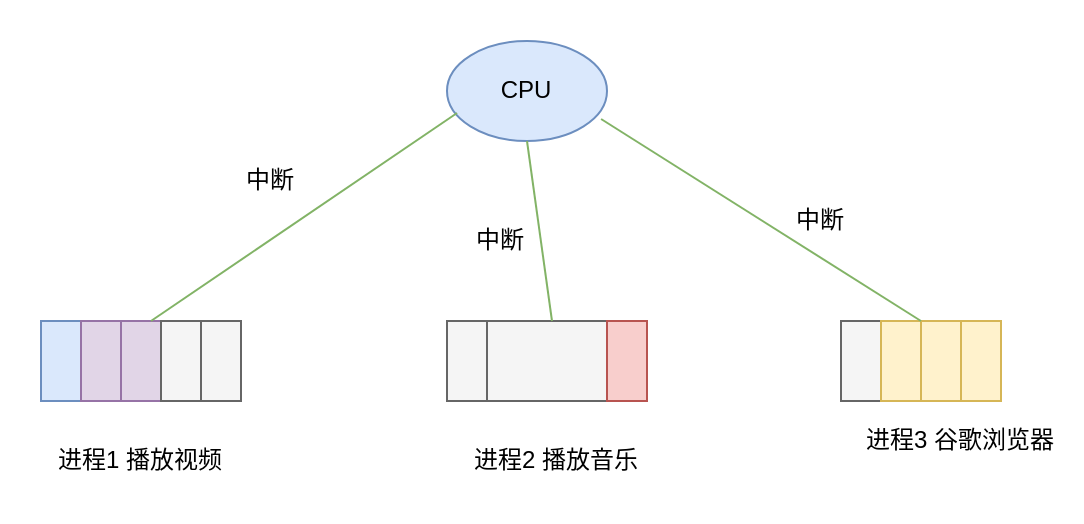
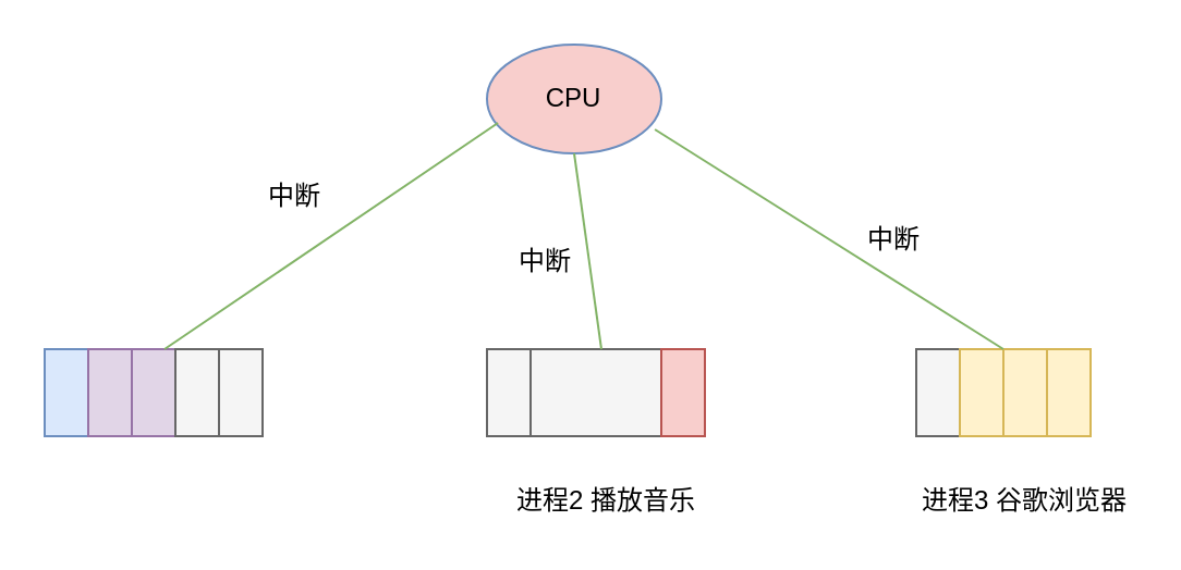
  <mxCell id="0" />
  <mxCell id="1" parent="0" />
- <mxCell id="2" value="CPU" style="ellipse;whiteSpace=wrap;html=1;fillColor=#dae8fc;strokeColor=#6c8ebf;" vertex="1" parent="1"><mxGeometry x="223" y="20" width="80" height="50" as="geometry" /></mxCell>
+ <mxCell id="2" value="CPU" style="ellipse;whiteSpace=wrap;html=1;fillColor=#f8cecc;strokeColor=#6c8ebf;" vertex="1" parent="1"><mxGeometry x="223" y="20" width="80" height="50" as="geometry" /></mxCell>
  <mxCell id="3" value="" style="rounded=0;whiteSpace=wrap;html=1;fillColor=#dae8fc;strokeColor=#6c8ebf;" vertex="1" parent="1"><mxGeometry x="20" y="160" width="20" height="40" as="geometry" /></mxCell>
  <mxCell id="4" value="" style="rounded=0;whiteSpace=wrap;html=1;fillColor=#e1d5e7;strokeColor=#9673a6;" vertex="1" parent="1"><mxGeometry x="40" y="160" width="20" height="40" as="geometry" /></mxCell>
  <mxCell id="5" value="" style="rounded=0;whiteSpace=wrap;html=1;fillColor=#e1d5e7;strokeColor=#9673a6;" vertex="1" parent="1"><mxGeometry x="60" y="160" width="20" height="40" as="geometry" /></mxCell>
  <mxCell id="6" value="" style="rounded=0;whiteSpace=wrap;html=1;fillColor=#f5f5f5;strokeColor=#666666;fontColor=#333333;" vertex="1" parent="1"><mxGeometry x="80" y="160" width="20" height="40" as="geometry" /></mxCell>
  <mxCell id="7" value="" style="rounded=0;whiteSpace=wrap;html=1;fillColor=#f5f5f5;strokeColor=#666666;fontColor=#333333;" vertex="1" parent="1"><mxGeometry x="100" y="160" width="20" height="40" as="geometry" /></mxCell>
  <mxCell id="8" value="" style="rounded=0;whiteSpace=wrap;html=1;fillColor=#f5f5f5;strokeColor=#666666;fontColor=#333333;" vertex="1" parent="1"><mxGeometry x="223" y="160" width="20" height="40" as="geometry" /></mxCell>
  <mxCell id="9" value="" style="rounded=0;whiteSpace=wrap;html=1;fillColor=#f5f5f5;strokeColor=#666666;fontColor=#333333;" vertex="1" parent="1"><mxGeometry x="243" y="160" width="65" height="40" as="geometry" /></mxCell>
  <mxCell id="10" value="" style="rounded=0;whiteSpace=wrap;html=1;fillColor=#f8cecc;strokeColor=#b85450;" vertex="1" parent="1"><mxGeometry x="303" y="160" width="20" height="40" as="geometry" /></mxCell>
  <mxCell id="11" value="" style="rounded=0;whiteSpace=wrap;html=1;fillColor=#f5f5f5;strokeColor=#666666;fontColor=#333333;" vertex="1" parent="1"><mxGeometry x="420" y="160" width="20" height="40" as="geometry" /></mxCell>
  <mxCell id="12" value="" style="rounded=0;whiteSpace=wrap;html=1;fillColor=#fff2cc;strokeColor=#d6b656;" vertex="1" parent="1"><mxGeometry x="440" y="160" width="20" height="40" as="geometry" /></mxCell>
  <mxCell id="13" value="" style="rounded=0;whiteSpace=wrap;html=1;fillColor=#fff2cc;strokeColor=#d6b656;" vertex="1" parent="1"><mxGeometry x="460" y="160" width="20" height="40" as="geometry" /></mxCell>
  <mxCell id="14" value="" style="rounded=0;whiteSpace=wrap;html=1;fillColor=#fff2cc;strokeColor=#d6b656;" vertex="1" parent="1"><mxGeometry x="480" y="160" width="20" height="40" as="geometry" /></mxCell>
  <mxCell id="15" value="" style="endArrow=none;html=1;entryX=0.063;entryY=0.72;entryDx=0;entryDy=0;entryPerimeter=0;exitX=0.75;exitY=0;exitDx=0;exitDy=0;fillColor=#d5e8d4;strokeColor=#82b366;" edge="1" parent="1" source="5" target="2"><mxGeometry width="50" height="50" relative="1" as="geometry"><mxPoint x="120" y="90" as="sourcePoint" /><mxPoint x="170" y="40" as="targetPoint" /></mxGeometry></mxCell>
  <mxCell id="16" value="" style="endArrow=none;html=1;entryX=0.5;entryY=1;entryDx=0;entryDy=0;exitX=0.5;exitY=0;exitDx=0;exitDy=0;fillColor=#d5e8d4;strokeColor=#82b366;" edge="1" parent="1" source="9" target="2"><mxGeometry width="50" height="50" relative="1" as="geometry"><mxPoint x="340" y="120" as="sourcePoint" /><mxPoint x="390" y="70" as="targetPoint" /></mxGeometry></mxCell>
  <mxCell id="17" value="" style="endArrow=none;html=1;entryX=0.963;entryY=0.78;entryDx=0;entryDy=0;entryPerimeter=0;exitX=0;exitY=0;exitDx=0;exitDy=0;fillColor=#d5e8d4;strokeColor=#82b366;" edge="1" parent="1" source="13" target="2"><mxGeometry width="50" height="50" relative="1" as="geometry"><mxPoint x="460" y="140" as="sourcePoint" /><mxPoint x="510" y="90" as="targetPoint" /></mxGeometry></mxCell>
- <mxCell id="18" value="进程1 播放视频" style="text;html=1;strokeColor=none;fillColor=none;align=center;verticalAlign=middle;whiteSpace=wrap;rounded=0;" vertex="1" parent="1"><mxGeometry x="25" y="220" width="90" height="20" as="geometry" /></mxCell>
  <mxCell id="19" value="进程2 播放音乐" style="text;html=1;strokeColor=none;fillColor=none;align=center;verticalAlign=middle;whiteSpace=wrap;rounded=0;" vertex="1" parent="1"><mxGeometry x="233" y="220" width="90" height="20" as="geometry" /></mxCell>
- <mxCell id="20" value="进程3 谷歌浏览器" style="text;html=1;strokeColor=none;fillColor=none;align=center;verticalAlign=middle;whiteSpace=wrap;rounded=0;" vertex="1" parent="1"><mxGeometry x="430" y="210" width="100" height="20" as="geometry" /></mxCell>
+ <mxCell id="20" value="进程3 谷歌浏览器" style="text;html=1;strokeColor=none;fillColor=none;align=center;verticalAlign=middle;whiteSpace=wrap;rounded=0;" vertex="1" parent="1"><mxGeometry x="420" y="220" width="100" height="20" as="geometry" /></mxCell>
  <mxCell id="21" value="中断" style="text;html=1;strokeColor=none;fillColor=none;align=center;verticalAlign=middle;whiteSpace=wrap;rounded=0;" vertex="1" parent="1"><mxGeometry x="115" y="80" width="40" height="20" as="geometry" /></mxCell>
  <mxCell id="22" value="中断" style="text;html=1;strokeColor=none;fillColor=none;align=center;verticalAlign=middle;whiteSpace=wrap;rounded=0;" vertex="1" parent="1"><mxGeometry x="230" y="110" width="40" height="20" as="geometry" /></mxCell>
  <mxCell id="23" value="中断" style="text;html=1;strokeColor=none;fillColor=none;align=center;verticalAlign=middle;whiteSpace=wrap;rounded=0;" vertex="1" parent="1"><mxGeometry x="390" y="100" width="40" height="20" as="geometry" /></mxCell>
